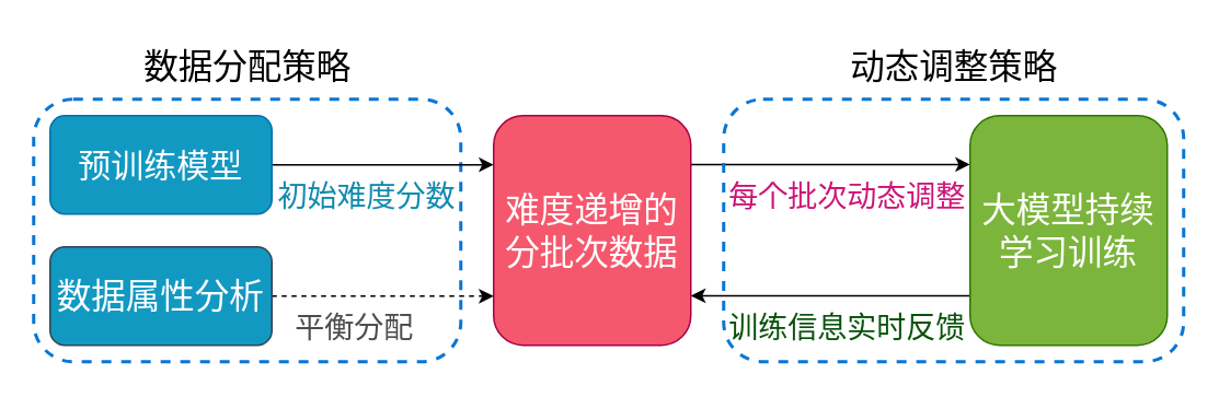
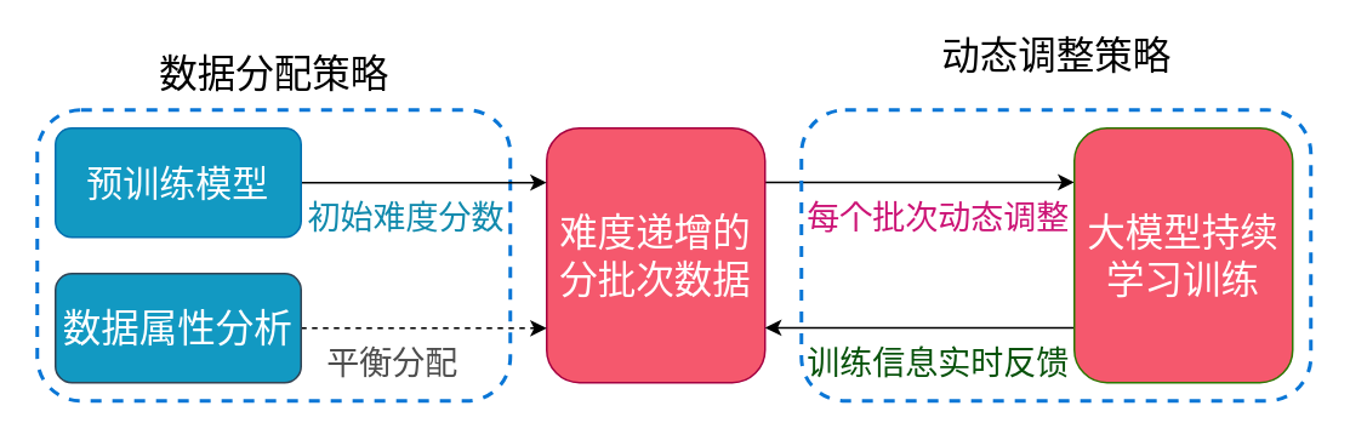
  <mxCell id="0" />
  <mxCell id="1" parent="0" />
  <mxCell id="2" value="" style="rounded=1;whiteSpace=wrap;html=1;dashed=1;fillColor=none;strokeColor=#0976D6;strokeWidth=2;" vertex="1" parent="1"><mxGeometry x="20" y="60" width="260" height="160" as="geometry" /></mxCell>
  <mxCell id="3" style="edgeStyle=orthogonalEdgeStyle;rounded=0;orthogonalLoop=1;jettySize=auto;html=1;entryX=0;entryY=0.5;entryDx=0;entryDy=0;" edge="1" parent="1"><mxGeometry relative="1" as="geometry"><mxPoint x="420" y="99.76" as="sourcePoint" /><mxPoint x="590" y="99.76" as="targetPoint" /></mxGeometry></mxCell>
  <mxCell id="4" value="&lt;span style=&quot;font-size: 21px;&quot;&gt;难度递增的分批次数据&lt;/span&gt;" style="rounded=1;whiteSpace=wrap;html=1;fillColor=#F5586D;fontColor=#ffffff;strokeColor=#A50040;" vertex="1" parent="1"><mxGeometry x="300" y="70" width="120" height="140" as="geometry" /></mxCell>
  <mxCell id="5" value="&lt;font color=&quot;#118aad&quot; style=&quot;font-size: 18px;&quot;&gt;&amp;nbsp; &amp;nbsp;初始难度分数&lt;/font&gt;" style="text;html=1;align=center;verticalAlign=middle;resizable=0;points=[];autosize=1;strokeColor=none;fillColor=none;" vertex="1" parent="1"><mxGeometry x="140" y="100" width="150" height="40" as="geometry" /></mxCell>
  <mxCell id="6" style="edgeStyle=orthogonalEdgeStyle;rounded=0;orthogonalLoop=1;jettySize=auto;html=1;entryX=1;entryY=0.5;entryDx=0;entryDy=0;" edge="1" parent="1"><mxGeometry relative="1" as="geometry"><mxPoint x="590" y="179.76" as="sourcePoint" /><mxPoint x="420" y="179.76" as="targetPoint" /></mxGeometry></mxCell>
- <mxCell id="7" value="&lt;font style=&quot;font-size: 21px;&quot;&gt;大模型持续学习训练&lt;/font&gt;" style="rounded=1;whiteSpace=wrap;html=1;fillColor=#7CB53C;fontColor=#ffffff;strokeColor=#2D7600;" vertex="1" parent="1"><mxGeometry x="590" y="70" width="120" height="140" as="geometry" /></mxCell>
+ <mxCell id="7" value="&lt;font style=&quot;font-size: 21px;&quot;&gt;大模型持续学习训练&lt;/font&gt;" style="rounded=1;whiteSpace=wrap;html=1;fillColor=#f5586d;fontColor=#ffffff;strokeColor=#2D7600;" vertex="1" parent="1"><mxGeometry x="590" y="70" width="120" height="140" as="geometry" /></mxCell>
  <mxCell id="8" style="edgeStyle=orthogonalEdgeStyle;rounded=0;orthogonalLoop=1;jettySize=auto;html=1;entryX=0;entryY=0.786;entryDx=0;entryDy=0;entryPerimeter=0;dashed=1;" edge="1" parent="1" source="9" target="4"><mxGeometry relative="1" as="geometry" /></mxCell>
  <mxCell id="9" value="&lt;font style=&quot;font-size: 21px;&quot;&gt;数据属性分析&lt;/font&gt;" style="rounded=1;whiteSpace=wrap;html=1;fillColor=#1299c2;fontColor=#ffffff;strokeColor=#314354;" vertex="1" parent="1"><mxGeometry x="30" y="150" width="135" height="60" as="geometry" /></mxCell>
  <mxCell id="10" value="&lt;font color=&quot;#cc1476&quot; style=&quot;font-size: 18px;&quot;&gt;每个批次动态调整&lt;/font&gt;" style="text;html=1;align=center;verticalAlign=middle;resizable=0;points=[];autosize=1;strokeColor=none;fillColor=none;" vertex="1" parent="1"><mxGeometry x="430" y="100" width="170" height="40" as="geometry" /></mxCell>
  <mxCell id="11" value="&lt;font color=&quot;#08520b&quot; style=&quot;font-size: 18px;&quot;&gt;训练信息实时反馈&lt;/font&gt;" style="text;html=1;align=center;verticalAlign=middle;resizable=0;points=[];autosize=1;strokeColor=none;fillColor=none;" vertex="1" parent="1"><mxGeometry x="430" y="180" width="170" height="40" as="geometry" /></mxCell>
  <mxCell id="12" style="edgeStyle=orthogonalEdgeStyle;rounded=0;orthogonalLoop=1;jettySize=auto;html=1;entryX=0;entryY=0.214;entryDx=0;entryDy=0;entryPerimeter=0;" edge="1" parent="1" source="13" target="4"><mxGeometry relative="1" as="geometry" /></mxCell>
  <mxCell id="13" value="&lt;font style=&quot;font-size: 20px;&quot;&gt;预训练模型&lt;/font&gt;" style="rounded=1;whiteSpace=wrap;html=1;fillColor=#1299C2;fontColor=#ffffff;strokeColor=#006EAF;" vertex="1" parent="1"><mxGeometry x="30" y="70" width="135" height="60" as="geometry" /></mxCell>
  <mxCell id="14" value="&lt;font color=&quot;#4d4d4d&quot; style=&quot;font-size: 18px;&quot;&gt;平衡分配&lt;/font&gt;" style="text;html=1;align=center;verticalAlign=middle;resizable=0;points=[];autosize=1;strokeColor=none;fillColor=none;" vertex="1" parent="1"><mxGeometry x="165" y="180" width="100" height="40" as="geometry" /></mxCell>
  <mxCell id="15" value="" style="rounded=1;whiteSpace=wrap;html=1;dashed=1;fillColor=none;strokeColor=#0976D6;strokeWidth=2;" vertex="1" parent="1"><mxGeometry x="440" y="60" width="280" height="160" as="geometry" /></mxCell>
  <mxCell id="16" value="&lt;font style=&quot;font-size: 21px;&quot;&gt;数据分配策略&lt;/font&gt;" style="text;html=1;align=center;verticalAlign=middle;resizable=0;points=[];autosize=1;strokeColor=none;fillColor=none;" vertex="1" parent="1"><mxGeometry x="75" y="20" width="150" height="40" as="geometry" /></mxCell>
- <mxCell id="17" value="&lt;font style=&quot;font-size: 21px;&quot;&gt;动态调整策略&lt;/font&gt;" style="text;html=1;align=center;verticalAlign=middle;resizable=0;points=[];autosize=1;strokeColor=none;fillColor=none;" vertex="1" parent="1"><mxGeometry x="505" y="20" width="150" height="40" as="geometry" /></mxCell>
+ <mxCell id="17" value="&lt;font style=&quot;font-size: 21px;&quot;&gt;动态调整策略&lt;/font&gt;" style="text;html=1;align=center;verticalAlign=middle;resizable=0;points=[];autosize=1;strokeColor=none;fillColor=none;" vertex="1" parent="1"><mxGeometry x="505" y="10" width="150" height="40" as="geometry" /></mxCell>
